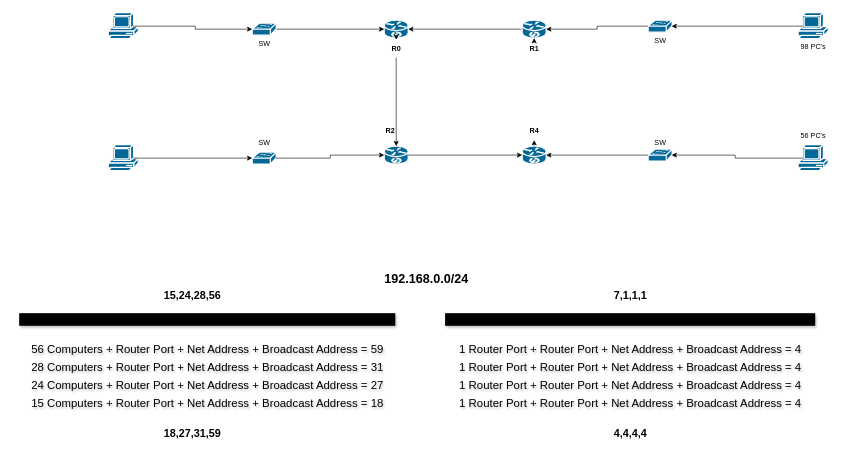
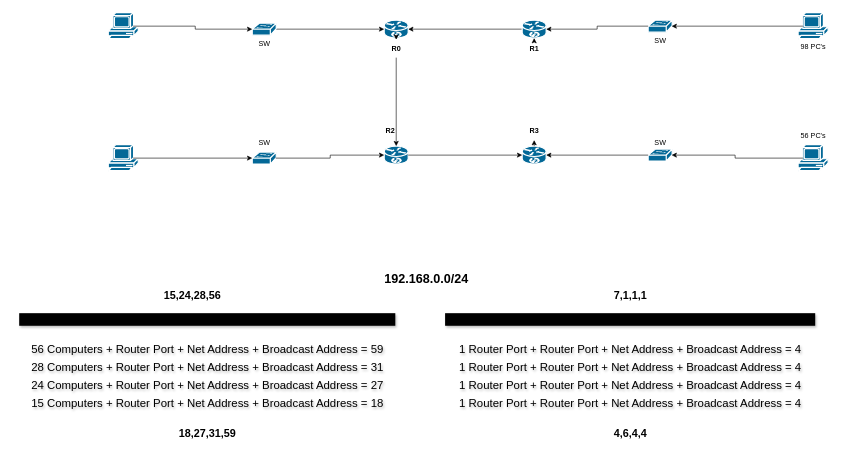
  <mxCell id="0" />
  <mxCell id="1" parent="0" />
  <mxCell id="2" value="" style="shape=mxgraph.cisco.routers.10700;sketch=0;html=1;pointerEvents=1;dashed=0;fillColor=#036897;strokeColor=#ffffff;strokeWidth=2;verticalLabelPosition=bottom;verticalAlign=top;align=center;outlineConnect=0;" parent="1" vertex="1"><mxGeometry x="640" y="33" width="40" height="30" as="geometry" /></mxCell>
  <mxCell id="3" style="edgeStyle=orthogonalEdgeStyle;rounded=0;orthogonalLoop=1;jettySize=auto;html=1;exitX=0;exitY=0.5;exitDx=0;exitDy=0;exitPerimeter=0;" parent="1" source="4" target="2" edge="1"><mxGeometry relative="1" as="geometry" /></mxCell>
  <mxCell id="4" value="" style="shape=mxgraph.cisco.routers.10700;sketch=0;html=1;pointerEvents=1;dashed=0;fillColor=#036897;strokeColor=#ffffff;strokeWidth=2;verticalLabelPosition=bottom;verticalAlign=top;align=center;outlineConnect=0;" parent="1" vertex="1"><mxGeometry x="870" y="33" width="40" height="30" as="geometry" /></mxCell>
  <mxCell id="5" value="" style="shape=mxgraph.cisco.routers.10700;sketch=0;html=1;pointerEvents=1;dashed=0;fillColor=#036897;strokeColor=#ffffff;strokeWidth=2;verticalLabelPosition=bottom;verticalAlign=top;align=center;outlineConnect=0;" parent="1" vertex="1"><mxGeometry x="640" y="243" width="40" height="30" as="geometry" /></mxCell>
  <mxCell id="6" value="" style="shape=mxgraph.cisco.routers.10700;sketch=0;html=1;pointerEvents=1;dashed=0;fillColor=#036897;strokeColor=#ffffff;strokeWidth=2;verticalLabelPosition=bottom;verticalAlign=top;align=center;outlineConnect=0;" parent="1" vertex="1"><mxGeometry x="870" y="243" width="40" height="30" as="geometry" /></mxCell>
  <mxCell id="7" style="edgeStyle=orthogonalEdgeStyle;rounded=0;orthogonalLoop=1;jettySize=auto;html=1;exitX=0.98;exitY=0.5;exitDx=0;exitDy=0;exitPerimeter=0;" parent="1" source="8" target="2" edge="1"><mxGeometry relative="1" as="geometry" /></mxCell>
  <mxCell id="8" value="" style="shape=mxgraph.cisco.switches.workgroup_switch;sketch=0;html=1;pointerEvents=1;dashed=0;fillColor=#036897;strokeColor=#ffffff;strokeWidth=2;verticalLabelPosition=bottom;verticalAlign=top;align=center;outlineConnect=0;" parent="1" vertex="1"><mxGeometry x="420" y="38" width="40" height="20" as="geometry" /></mxCell>
  <mxCell id="9" value="" style="shape=mxgraph.cisco.switches.workgroup_switch;sketch=0;html=1;pointerEvents=1;dashed=0;fillColor=#036897;strokeColor=#ffffff;strokeWidth=2;verticalLabelPosition=bottom;verticalAlign=top;align=center;outlineConnect=0;" parent="1" vertex="1"><mxGeometry x="420" y="253" width="40" height="20" as="geometry" /></mxCell>
  <mxCell id="10" value="" style="shape=mxgraph.cisco.switches.workgroup_switch;sketch=0;html=1;pointerEvents=1;dashed=0;fillColor=#036897;strokeColor=#ffffff;strokeWidth=2;verticalLabelPosition=bottom;verticalAlign=top;align=center;outlineConnect=0;" parent="1" vertex="1"><mxGeometry x="1080" y="33" width="40" height="20" as="geometry" /></mxCell>
  <mxCell id="11" value="" style="shape=mxgraph.cisco.switches.workgroup_switch;sketch=0;html=1;pointerEvents=1;dashed=0;fillColor=#036897;strokeColor=#ffffff;strokeWidth=2;verticalLabelPosition=bottom;verticalAlign=top;align=center;outlineConnect=0;" parent="1" vertex="1"><mxGeometry x="1080" y="248" width="40" height="20" as="geometry" /></mxCell>
  <mxCell id="12" value="" style="shape=mxgraph.cisco.computers_and_peripherals.pc;sketch=0;html=1;pointerEvents=1;dashed=0;fillColor=#036897;strokeColor=#ffffff;strokeWidth=2;verticalLabelPosition=bottom;verticalAlign=top;align=center;outlineConnect=0;" parent="1" vertex="1"><mxGeometry x="180" y="20.5" width="50" height="45" as="geometry" /></mxCell>
  <mxCell id="13" value="" style="shape=mxgraph.cisco.computers_and_peripherals.pc;sketch=0;html=1;pointerEvents=1;dashed=0;fillColor=#036897;strokeColor=#ffffff;strokeWidth=2;verticalLabelPosition=bottom;verticalAlign=top;align=center;outlineConnect=0;" parent="1" vertex="1"><mxGeometry x="180" y="240.5" width="50" height="45" as="geometry" /></mxCell>
  <mxCell id="14" value="" style="shape=mxgraph.cisco.computers_and_peripherals.pc;sketch=0;html=1;pointerEvents=1;dashed=0;fillColor=#036897;strokeColor=#ffffff;strokeWidth=2;verticalLabelPosition=bottom;verticalAlign=top;align=center;outlineConnect=0;" parent="1" vertex="1"><mxGeometry x="1330" y="20.5" width="50" height="45" as="geometry" /></mxCell>
  <mxCell id="15" value="" style="shape=mxgraph.cisco.computers_and_peripherals.pc;sketch=0;html=1;pointerEvents=1;dashed=0;fillColor=#036897;strokeColor=#ffffff;strokeWidth=2;verticalLabelPosition=bottom;verticalAlign=top;align=center;outlineConnect=0;" parent="1" vertex="1"><mxGeometry x="1330" y="240.5" width="50" height="45" as="geometry" /></mxCell>
  <mxCell id="16" style="edgeStyle=orthogonalEdgeStyle;rounded=0;orthogonalLoop=1;jettySize=auto;html=1;exitX=0.5;exitY=1;exitDx=0;exitDy=0;exitPerimeter=0;entryX=0.5;entryY=0;entryDx=0;entryDy=0;entryPerimeter=0;" parent="1" source="33" target="5" edge="1"><mxGeometry relative="1" as="geometry" /></mxCell>
  <mxCell id="17" style="edgeStyle=orthogonalEdgeStyle;rounded=0;orthogonalLoop=1;jettySize=auto;html=1;exitX=1;exitY=0.5;exitDx=0;exitDy=0;exitPerimeter=0;entryX=0;entryY=0.5;entryDx=0;entryDy=0;entryPerimeter=0;" parent="1" source="5" target="6" edge="1"><mxGeometry relative="1" as="geometry" /></mxCell>
  <mxCell id="18" style="edgeStyle=orthogonalEdgeStyle;rounded=0;orthogonalLoop=1;jettySize=auto;html=1;exitX=0.5;exitY=0;exitDx=0;exitDy=0;exitPerimeter=0;entryX=0.5;entryY=1;entryDx=0;entryDy=0;entryPerimeter=0;" parent="1" source="34" target="4" edge="1"><mxGeometry relative="1" as="geometry" /></mxCell>
  <mxCell id="19" style="edgeStyle=orthogonalEdgeStyle;rounded=0;orthogonalLoop=1;jettySize=auto;html=1;exitX=0.98;exitY=0.5;exitDx=0;exitDy=0;exitPerimeter=0;entryX=0;entryY=0.5;entryDx=0;entryDy=0;entryPerimeter=0;" parent="1" source="9" target="5" edge="1"><mxGeometry relative="1" as="geometry" /></mxCell>
  <mxCell id="20" style="edgeStyle=orthogonalEdgeStyle;rounded=0;orthogonalLoop=1;jettySize=auto;html=1;exitX=0;exitY=0.5;exitDx=0;exitDy=0;exitPerimeter=0;entryX=1;entryY=0.5;entryDx=0;entryDy=0;entryPerimeter=0;" parent="1" source="11" target="6" edge="1"><mxGeometry relative="1" as="geometry" /></mxCell>
  <mxCell id="21" style="edgeStyle=orthogonalEdgeStyle;rounded=0;orthogonalLoop=1;jettySize=auto;html=1;exitX=0;exitY=0.5;exitDx=0;exitDy=0;exitPerimeter=0;entryX=1;entryY=0.5;entryDx=0;entryDy=0;entryPerimeter=0;" parent="1" source="10" target="4" edge="1"><mxGeometry relative="1" as="geometry" /></mxCell>
  <mxCell id="22" style="edgeStyle=orthogonalEdgeStyle;rounded=0;orthogonalLoop=1;jettySize=auto;html=1;exitX=0.83;exitY=0.5;exitDx=0;exitDy=0;exitPerimeter=0;entryX=0;entryY=0.5;entryDx=0;entryDy=0;entryPerimeter=0;" parent="1" source="12" target="8" edge="1"><mxGeometry relative="1" as="geometry" /></mxCell>
  <mxCell id="23" style="edgeStyle=orthogonalEdgeStyle;rounded=0;orthogonalLoop=1;jettySize=auto;html=1;exitX=0.83;exitY=0.5;exitDx=0;exitDy=0;exitPerimeter=0;entryX=0;entryY=0.5;entryDx=0;entryDy=0;entryPerimeter=0;" parent="1" source="13" target="9" edge="1"><mxGeometry relative="1" as="geometry" /></mxCell>
  <mxCell id="24" style="edgeStyle=orthogonalEdgeStyle;rounded=0;orthogonalLoop=1;jettySize=auto;html=1;exitX=0.16;exitY=0.5;exitDx=0;exitDy=0;exitPerimeter=0;entryX=0.98;entryY=0.5;entryDx=0;entryDy=0;entryPerimeter=0;" parent="1" source="14" target="10" edge="1"><mxGeometry relative="1" as="geometry" /></mxCell>
  <mxCell id="25" style="edgeStyle=orthogonalEdgeStyle;rounded=0;orthogonalLoop=1;jettySize=auto;html=1;exitX=0.16;exitY=0.5;exitDx=0;exitDy=0;exitPerimeter=0;entryX=0.98;entryY=0.5;entryDx=0;entryDy=0;entryPerimeter=0;" parent="1" source="15" target="11" edge="1"><mxGeometry relative="1" as="geometry" /></mxCell>
  <mxCell id="26" value="98 PC's" style="text;html=1;align=center;verticalAlign=middle;resizable=0;points=[];autosize=1;strokeColor=none;fillColor=none;" parent="1" vertex="1"><mxGeometry x="1320" y="63" width="70" height="30" as="geometry" /></mxCell>
  <mxCell id="27" value="56 PC's" style="text;html=1;align=center;verticalAlign=middle;resizable=0;points=[];autosize=1;strokeColor=none;fillColor=none;" parent="1" vertex="1"><mxGeometry x="1320" y="210.5" width="70" height="30" as="geometry" /></mxCell>
  <mxCell id="28" value="SW" style="text;html=1;align=center;verticalAlign=middle;resizable=0;points=[];autosize=1;strokeColor=none;fillColor=none;" parent="1" vertex="1"><mxGeometry x="420" y="58" width="40" height="30" as="geometry" /></mxCell>
  <mxCell id="29" value="SW" style="text;html=1;align=center;verticalAlign=middle;resizable=0;points=[];autosize=1;strokeColor=none;fillColor=none;" parent="1" vertex="1"><mxGeometry x="420" y="223" width="40" height="30" as="geometry" /></mxCell>
  <mxCell id="30" value="SW" style="text;html=1;align=center;verticalAlign=middle;resizable=0;points=[];autosize=1;strokeColor=none;fillColor=none;" parent="1" vertex="1"><mxGeometry x="1080" y="53" width="40" height="30" as="geometry" /></mxCell>
  <mxCell id="31" value="SW" style="text;html=1;align=center;verticalAlign=middle;resizable=0;points=[];autosize=1;strokeColor=none;fillColor=none;" parent="1" vertex="1"><mxGeometry x="1080" y="223" width="40" height="30" as="geometry" /></mxCell>
  <mxCell id="32" value="" style="edgeStyle=orthogonalEdgeStyle;rounded=0;orthogonalLoop=1;jettySize=auto;html=1;exitX=0.5;exitY=1;exitDx=0;exitDy=0;exitPerimeter=0;entryX=0.5;entryY=0;entryDx=0;entryDy=0;entryPerimeter=0;" parent="1" source="2" target="33" edge="1"><mxGeometry relative="1" as="geometry"><mxPoint x="660" y="63" as="sourcePoint" /><mxPoint x="660" y="243" as="targetPoint" /></mxGeometry></mxCell>
  <mxCell id="33" value="&lt;b&gt;R0&lt;/b&gt;" style="text;html=1;align=center;verticalAlign=middle;resizable=0;points=[];autosize=1;strokeColor=none;fillColor=none;" parent="1" vertex="1"><mxGeometry x="640" y="65.5" width="40" height="30" as="geometry" /></mxCell>
  <mxCell id="34" value="&lt;b&gt;R1&lt;/b&gt;" style="text;html=1;align=center;verticalAlign=middle;resizable=0;points=[];autosize=1;strokeColor=none;fillColor=none;" parent="1" vertex="1"><mxGeometry x="870" y="65.5" width="40" height="30" as="geometry" /></mxCell>
  <mxCell id="35" value="&lt;b&gt;R2&lt;/b&gt;" style="text;html=1;align=center;verticalAlign=middle;resizable=0;points=[];autosize=1;strokeColor=none;fillColor=none;labelBackgroundColor=default;" parent="1" vertex="1"><mxGeometry x="630" y="203" width="40" height="30" as="geometry" /></mxCell>
  <mxCell id="36" value="" style="edgeStyle=orthogonalEdgeStyle;rounded=0;orthogonalLoop=1;jettySize=auto;html=1;exitX=0.5;exitY=0;exitDx=0;exitDy=0;exitPerimeter=0;entryX=0.5;entryY=1;entryDx=0;entryDy=0;entryPerimeter=0;" parent="1" source="6" target="37" edge="1"><mxGeometry relative="1" as="geometry"><mxPoint x="890" y="243" as="sourcePoint" /><mxPoint x="890" y="96" as="targetPoint" /></mxGeometry></mxCell>
- <mxCell id="37" value="&lt;b&gt;R4&lt;/b&gt;" style="text;html=1;align=center;verticalAlign=middle;resizable=0;points=[];autosize=1;strokeColor=none;fillColor=none;labelBackgroundColor=default;" parent="1" vertex="1"><mxGeometry x="870" y="203" width="40" height="30" as="geometry" /></mxCell>
+ <mxCell id="37" value="&lt;b&gt;R3&lt;/b&gt;" style="text;html=1;align=center;verticalAlign=middle;resizable=0;points=[];autosize=1;strokeColor=none;fillColor=none;labelBackgroundColor=default;" parent="1" vertex="1"><mxGeometry x="870" y="203" width="40" height="30" as="geometry" /></mxCell>
  <mxCell id="38" value="&lt;font style=&quot;font-size: 18px;&quot;&gt;&lt;b&gt;15,24,28,56&lt;/b&gt;&lt;/font&gt;" style="text;html=1;align=center;verticalAlign=middle;resizable=0;points=[];autosize=1;strokeColor=none;fillColor=none;" parent="1" vertex="1"><mxGeometry x="260" y="473" width="120" height="40" as="geometry" /></mxCell>
- <mxCell id="39" value="&lt;font style=&quot;font-size: 18px;&quot;&gt;&lt;b&gt;18,27,31,59&lt;/b&gt;&lt;/font&gt;" style="text;html=1;align=center;verticalAlign=middle;resizable=0;points=[];autosize=1;strokeColor=none;fillColor=none;" parent="1" vertex="1"><mxGeometry x="260" y="703" width="120" height="40" as="geometry" /></mxCell>
+ <mxCell id="39" value="&lt;font style=&quot;font-size: 18px;&quot;&gt;&lt;b&gt;18,27,31,59&lt;/b&gt;&lt;/font&gt;" style="text;html=1;align=center;verticalAlign=middle;resizable=0;points=[];autosize=1;strokeColor=none;fillColor=none;" parent="1" vertex="1"><mxGeometry x="285" y="703" width="120" height="40" as="geometry" /></mxCell>
  <mxCell id="40" value="&lt;span style=&quot;font-size: 18px;&quot;&gt;&lt;b&gt;7,1,1,1&lt;/b&gt;&lt;/span&gt;" style="text;html=1;align=center;verticalAlign=middle;resizable=0;points=[];autosize=1;strokeColor=none;fillColor=none;" parent="1" vertex="1"><mxGeometry x="1010" y="473" width="80" height="40" as="geometry" /></mxCell>
- <mxCell id="41" value="&lt;font style=&quot;font-size: 18px;&quot;&gt;&lt;b&gt;4,4,4,4&lt;/b&gt;&lt;/font&gt;" style="text;html=1;align=center;verticalAlign=middle;resizable=0;points=[];autosize=1;strokeColor=none;fillColor=none;" parent="1" vertex="1"><mxGeometry x="1010" y="703" width="80" height="40" as="geometry" /></mxCell>
+ <mxCell id="41" value="&lt;font style=&quot;font-size: 18px;&quot;&gt;&lt;b&gt;4,6,4,4&lt;/b&gt;&lt;/font&gt;" style="text;html=1;align=center;verticalAlign=middle;resizable=0;points=[];autosize=1;strokeColor=none;fillColor=none;" parent="1" vertex="1"><mxGeometry x="1010" y="703" width="80" height="40" as="geometry" /></mxCell>
  <mxCell id="42" value="&lt;font style=&quot;font-size: 19px; background-color: light-dark(rgb(0, 0, 0), rgb(22, 138, 20));&quot;&gt;&amp;nbsp; [No. Of Computers] + Router Port + Net Address + Broadcast Address =&amp;nbsp;&amp;nbsp;&lt;/font&gt;" style="text;html=1;align=center;verticalAlign=middle;resizable=0;points=[];autosize=1;strokeColor=none;fillColor=none;labelBackgroundColor=light-dark(default, #21d1e8);textShadow=1;" parent="1" vertex="1"><mxGeometry x="20" y="513" width="650" height="40" as="geometry" /></mxCell>
  <mxCell id="43" value="&lt;font style=&quot;font-size: 19px;&quot;&gt;56 Computers + Router Port + Net Address + Broadcast Address = 59&lt;/font&gt;" style="text;html=1;align=center;verticalAlign=middle;resizable=0;points=[];autosize=1;strokeColor=none;fillColor=none;labelBackgroundColor=none;textShadow=1;" parent="1" vertex="1"><mxGeometry x="40" y="563" width="610" height="40" as="geometry" /></mxCell>
  <mxCell id="44" value="&lt;font style=&quot;font-size: 19px;&quot;&gt;28 Computers + Router Port + Net Address + Broadcast Address = 31&lt;/font&gt;" style="text;html=1;align=center;verticalAlign=middle;resizable=0;points=[];autosize=1;strokeColor=none;fillColor=none;labelBackgroundColor=none;textShadow=1;" parent="1" vertex="1"><mxGeometry x="40" y="593" width="610" height="40" as="geometry" /></mxCell>
  <mxCell id="45" value="&lt;font style=&quot;font-size: 19px;&quot;&gt;15 Computers + Router Port + Net Address + Broadcast Address = 18&lt;/font&gt;" style="text;html=1;align=center;verticalAlign=middle;resizable=0;points=[];autosize=1;strokeColor=none;fillColor=none;labelBackgroundColor=none;textShadow=1;" parent="1" vertex="1"><mxGeometry x="40" y="653" width="610" height="40" as="geometry" /></mxCell>
  <mxCell id="46" value="&lt;font style=&quot;font-size: 19px;&quot;&gt;24 Computers + Router Port + Net Address + Broadcast Address = 27&lt;/font&gt;" style="text;html=1;align=center;verticalAlign=middle;resizable=0;points=[];autosize=1;strokeColor=none;fillColor=none;labelBackgroundColor=none;textShadow=1;" parent="1" vertex="1"><mxGeometry x="40" y="623" width="610" height="40" as="geometry" /></mxCell>
  <mxCell id="47" value="&lt;font style=&quot;font-size: 19px; background-color: light-dark(rgb(0, 0, 0), rgb(10, 0, 143));&quot;&gt;&amp;nbsp; 1 Router's Port + 2 Router's Port + Net Address + Broadcast Address =&amp;nbsp;&amp;nbsp;&lt;/font&gt;" style="text;html=1;align=center;verticalAlign=middle;resizable=0;points=[];autosize=1;strokeColor=none;fillColor=none;labelBackgroundColor=light-dark(default, #21d1e8);textShadow=1;" parent="1" vertex="1"><mxGeometry x="730" y="513" width="640" height="40" as="geometry" /></mxCell>
  <mxCell id="48" value="&lt;font style=&quot;font-size: 19px;&quot;&gt;&lt;span&gt;1 Router Port&lt;/span&gt;&amp;nbsp;+ Router Port + Net Address + Broadcast Address = 4&lt;/font&gt;" style="text;html=1;align=center;verticalAlign=middle;resizable=0;points=[];autosize=1;strokeColor=none;fillColor=none;labelBackgroundColor=none;textShadow=1;" parent="1" vertex="1"><mxGeometry x="755" y="563" width="590" height="40" as="geometry" /></mxCell>
  <mxCell id="49" value="&lt;font style=&quot;font-size: 19px;&quot;&gt;1 Router Port&amp;nbsp;+ Router Port + Net Address + Broadcast Address = 4&lt;/font&gt;" style="text;html=1;align=center;verticalAlign=middle;resizable=0;points=[];autosize=1;strokeColor=none;fillColor=none;labelBackgroundColor=none;textShadow=1;" parent="1" vertex="1"><mxGeometry x="755" y="593" width="590" height="40" as="geometry" /></mxCell>
  <mxCell id="50" value="&lt;font style=&quot;font-size: 19px;&quot;&gt;1 Router Port&amp;nbsp;+ Router Port + Net Address + Broadcast Address = 4&lt;/font&gt;" style="text;html=1;align=center;verticalAlign=middle;resizable=0;points=[];autosize=1;strokeColor=none;fillColor=none;labelBackgroundColor=none;textShadow=1;" parent="1" vertex="1"><mxGeometry x="755" y="623" width="590" height="40" as="geometry" /></mxCell>
  <mxCell id="51" value="&lt;font style=&quot;font-size: 19px;&quot;&gt;1 Router Port&amp;nbsp;+ Router Port + Net Address + Broadcast Address = 4&lt;/font&gt;" style="text;html=1;align=center;verticalAlign=middle;resizable=0;points=[];autosize=1;strokeColor=none;fillColor=none;labelBackgroundColor=none;textShadow=1;" parent="1" vertex="1"><mxGeometry x="755" y="653" width="590" height="40" as="geometry" /></mxCell>
  <mxCell id="52" value="&lt;b&gt;&lt;font style=&quot;font-size: 21px;&quot;&gt;192.168.0.0/24&lt;/font&gt;&lt;/b&gt;" style="text;html=1;align=center;verticalAlign=middle;resizable=0;points=[];autosize=1;strokeColor=none;fillColor=none;" vertex="1" parent="1"><mxGeometry x="630" y="443" width="160" height="40" as="geometry" /></mxCell>
